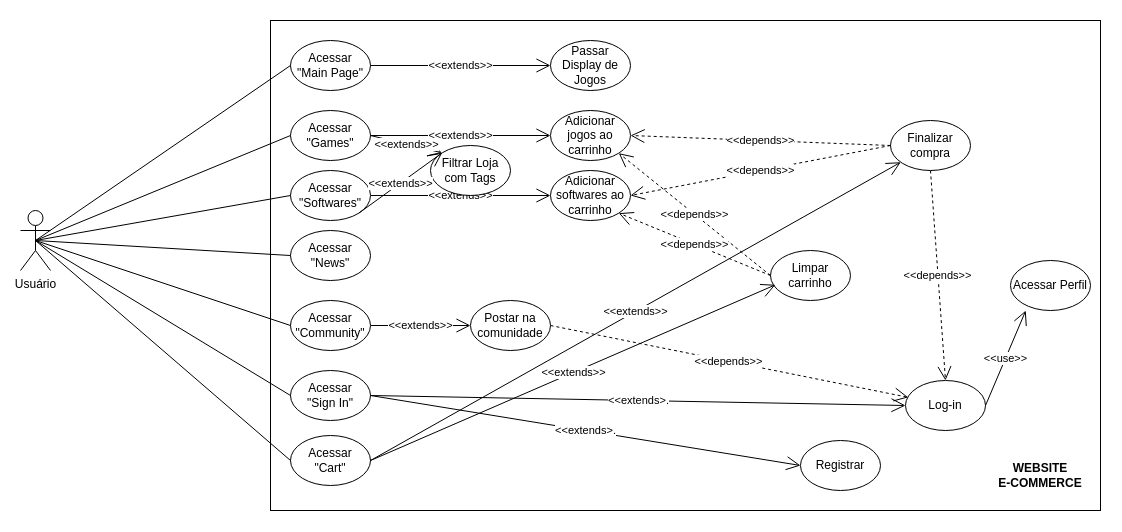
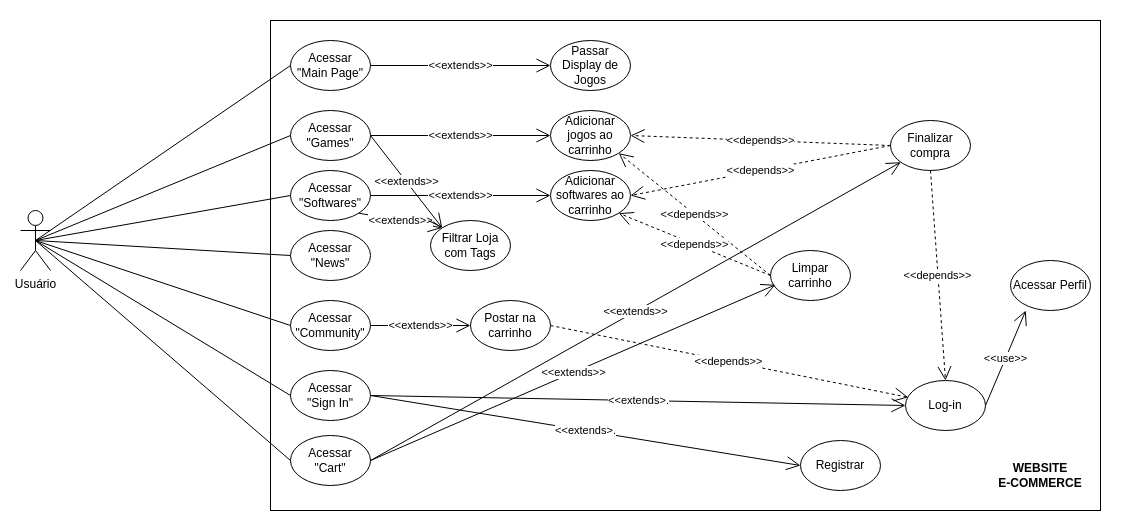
  <mxCell id="0" />
  <mxCell id="1" parent="0" />
  <mxCell id="2" value="" style="rounded=0;whiteSpace=wrap;html=1;" parent="1" vertex="1"><mxGeometry x="270" y="20" width="830" height="490" as="geometry" /></mxCell>
  <mxCell id="3" value="Usuário" style="shape=umlActor;verticalLabelPosition=bottom;verticalAlign=top;html=1;" parent="1" vertex="1"><mxGeometry x="20" y="210" width="30" height="60" as="geometry" /></mxCell>
  <mxCell id="4" value="Adicionar jogos ao carrinho" style="ellipse;whiteSpace=wrap;html=1;" parent="1" vertex="1"><mxGeometry x="550" y="110" width="80" height="50" as="geometry" /></mxCell>
  <mxCell id="5" value="Finalizar compra" style="ellipse;whiteSpace=wrap;html=1;" parent="1" vertex="1"><mxGeometry x="890" y="120" width="80" height="50" as="geometry" /></mxCell>
  <mxCell id="6" value="Acessar&lt;br&gt;&quot;Games&quot;" style="ellipse;whiteSpace=wrap;html=1;" parent="1" vertex="1"><mxGeometry x="290" y="110" width="80" height="50" as="geometry" /></mxCell>
  <mxCell id="7" value="Log-in" style="ellipse;whiteSpace=wrap;html=1;" parent="1" vertex="1"><mxGeometry x="905" y="380" width="80" height="50" as="geometry" /></mxCell>
  <mxCell id="8" value="&lt;font style=&quot;font-size: 12px;&quot;&gt;Limpar carrinho&lt;/font&gt;" style="ellipse;whiteSpace=wrap;html=1;" parent="1" vertex="1"><mxGeometry x="770" y="250" width="80" height="50" as="geometry" /></mxCell>
  <mxCell id="9" value="&amp;lt;&amp;lt;extends&amp;gt;&amp;gt;" style="endArrow=open;endSize=12;html=1;rounded=0;exitX=1;exitY=0.5;exitDx=0;exitDy=0;entryX=0;entryY=0.5;entryDx=0;entryDy=0;" parent="1" source="14" target="19" edge="1"><mxGeometry width="160" relative="1" as="geometry"><mxPoint x="491.27" y="170" as="sourcePoint" /><mxPoint x="430.004" y="182.392" as="targetPoint" /></mxGeometry></mxCell>
  <mxCell id="10" value="&amp;lt;&amp;lt;extends&amp;gt;&amp;gt;" style="endArrow=open;endSize=12;html=1;rounded=0;exitX=1;exitY=0.5;exitDx=0;exitDy=0;entryX=0;entryY=0.5;entryDx=0;entryDy=0;" parent="1" source="6" target="4" edge="1"><mxGeometry width="160" relative="1" as="geometry"><mxPoint x="418" y="203" as="sourcePoint" /><mxPoint x="369" y="173" as="targetPoint" /></mxGeometry></mxCell>
  <mxCell id="11" value="&amp;lt;&amp;lt;depends&amp;gt;&amp;gt;" style="endArrow=open;endSize=12;dashed=1;html=1;rounded=0;entryX=1;entryY=0.5;entryDx=0;entryDy=0;exitX=0;exitY=0.5;exitDx=0;exitDy=0;" parent="1" source="5" target="4" edge="1"><mxGeometry width="160" relative="1" as="geometry"><mxPoint x="530" y="285" as="sourcePoint" /><mxPoint x="380" y="285" as="targetPoint" /></mxGeometry></mxCell>
  <mxCell id="12" value="&amp;lt;&amp;lt;extends&amp;gt;&amp;gt;" style="endArrow=open;endSize=12;html=1;rounded=0;exitX=1;exitY=0.5;exitDx=0;exitDy=0;entryX=0;entryY=0.5;entryDx=0;entryDy=0;" parent="1" source="16" target="43" edge="1"><mxGeometry width="160" relative="1" as="geometry"><mxPoint x="561" y="257" as="sourcePoint" /><mxPoint x="489" y="233" as="targetPoint" /></mxGeometry></mxCell>
  <mxCell id="13" value="&amp;lt;&amp;lt;depends&amp;gt;&amp;gt;" style="endArrow=open;endSize=12;html=1;rounded=0;exitX=0;exitY=0.5;exitDx=0;exitDy=0;entryX=1;entryY=1;entryDx=0;entryDy=0;dashed=1;" parent="1" source="8" target="4" edge="1"><mxGeometry width="160" relative="1" as="geometry"><mxPoint x="550" y="275" as="sourcePoint" /><mxPoint x="380" y="275" as="targetPoint" /></mxGeometry></mxCell>
  <mxCell id="14" value="Acessar&lt;br&gt;&quot;Softwares&quot;" style="ellipse;whiteSpace=wrap;html=1;" vertex="1" parent="1"><mxGeometry x="290" y="170" width="80" height="50" as="geometry" /></mxCell>
  <mxCell id="15" value="Acessar&lt;br&gt;&quot;News&quot;" style="ellipse;whiteSpace=wrap;html=1;" vertex="1" parent="1"><mxGeometry x="290" y="230" width="80" height="50" as="geometry" /></mxCell>
  <mxCell id="16" value="Acessar&lt;br&gt;&quot;Community&quot;" style="ellipse;whiteSpace=wrap;html=1;" vertex="1" parent="1"><mxGeometry x="290" y="300" width="80" height="50" as="geometry" /></mxCell>
  <mxCell id="17" value="Acessar&lt;br&gt;&quot;Sign In&quot;" style="ellipse;whiteSpace=wrap;html=1;" vertex="1" parent="1"><mxGeometry x="290" y="370" width="80" height="50" as="geometry" /></mxCell>
  <mxCell id="18" value="Acessar&lt;br&gt;&quot;Cart&quot;" style="ellipse;whiteSpace=wrap;html=1;" vertex="1" parent="1"><mxGeometry x="290" y="435" width="80" height="50" as="geometry" /></mxCell>
  <mxCell id="19" value="Adicionar softwares ao carrinho" style="ellipse;whiteSpace=wrap;html=1;" vertex="1" parent="1"><mxGeometry x="550" y="170" width="80" height="50" as="geometry" /></mxCell>
  <mxCell id="20" value="&amp;lt;&amp;lt;extends&amp;gt;&amp;gt;" style="endArrow=open;endSize=12;html=1;rounded=0;entryX=0.062;entryY=0.686;entryDx=0;entryDy=0;entryPerimeter=0;" edge="1" parent="1" target="8"><mxGeometry width="160" relative="1" as="geometry"><mxPoint x="370" y="460" as="sourcePoint" /><mxPoint x="450" y="335" as="targetPoint" /></mxGeometry></mxCell>
  <mxCell id="21" value="&amp;lt;&amp;lt;depends&amp;gt;&amp;gt;" style="endArrow=open;endSize=12;dashed=1;html=1;rounded=0;entryX=1;entryY=0.5;entryDx=0;entryDy=0;exitX=0;exitY=0.5;exitDx=0;exitDy=0;" edge="1" parent="1" source="5" target="19"><mxGeometry width="160" relative="1" as="geometry"><mxPoint x="519" y="162" as="sourcePoint" /><mxPoint x="611" y="318" as="targetPoint" /></mxGeometry></mxCell>
  <mxCell id="22" value="&amp;lt;&amp;lt;extends&amp;gt;.&lt;br&gt;" style="endArrow=open;endSize=12;html=1;rounded=0;entryX=0;entryY=0.5;entryDx=0;entryDy=0;exitX=1;exitY=0.5;exitDx=0;exitDy=0;" edge="1" parent="1" source="17" target="7"><mxGeometry width="160" relative="1" as="geometry"><mxPoint x="380" y="470" as="sourcePoint" /><mxPoint x="611" y="352" as="targetPoint" /></mxGeometry></mxCell>
  <mxCell id="23" value="&amp;lt;&amp;lt;depends&amp;gt;&amp;gt;" style="endArrow=open;endSize=12;dashed=1;html=1;rounded=0;entryX=0.5;entryY=0;entryDx=0;entryDy=0;exitX=0.5;exitY=1;exitDx=0;exitDy=0;" edge="1" parent="1" source="5" target="7"><mxGeometry width="160" relative="1" as="geometry"><mxPoint x="380" y="405" as="sourcePoint" /><mxPoint x="760" y="405" as="targetPoint" /></mxGeometry></mxCell>
  <mxCell id="24" value="&amp;lt;&amp;lt;extends&amp;gt;." style="endArrow=open;endSize=12;html=1;rounded=0;exitX=1;exitY=0.5;exitDx=0;exitDy=0;entryX=0;entryY=0.5;entryDx=0;entryDy=0;" edge="1" parent="1" source="17" target="25"><mxGeometry width="160" relative="1" as="geometry"><mxPoint x="380" y="405" as="sourcePoint" /><mxPoint x="760" y="405" as="targetPoint" /></mxGeometry></mxCell>
  <mxCell id="25" value="Registrar" style="ellipse;whiteSpace=wrap;html=1;" vertex="1" parent="1"><mxGeometry x="800" y="440" width="80" height="50" as="geometry" /></mxCell>
  <mxCell id="26" value="Acessar&lt;br&gt;&quot;Main Page&quot;" style="ellipse;whiteSpace=wrap;html=1;" vertex="1" parent="1"><mxGeometry x="290" y="40" width="80" height="50" as="geometry" /></mxCell>
  <mxCell id="27" value="&amp;lt;&amp;lt;extends&amp;gt;&amp;gt;" style="endArrow=open;endSize=12;html=1;rounded=0;exitX=1;exitY=0.5;exitDx=0;exitDy=0;" edge="1" parent="1" source="26" target="28"><mxGeometry width="160" relative="1" as="geometry"><mxPoint x="380" y="145" as="sourcePoint" /><mxPoint x="450" y="145" as="targetPoint" /></mxGeometry></mxCell>
  <mxCell id="28" value="Passar Display de Jogos" style="ellipse;whiteSpace=wrap;html=1;" vertex="1" parent="1"><mxGeometry x="550" y="40" width="80" height="50" as="geometry" /></mxCell>
- <mxCell id="29" value="Filtrar Loja com Tags" style="ellipse;whiteSpace=wrap;html=1;" vertex="1" parent="1"><mxGeometry x="430" y="145" width="80" height="50" as="geometry" /></mxCell>
+ <mxCell id="29" value="Filtrar Loja com Tags" style="ellipse;whiteSpace=wrap;html=1;" vertex="1" parent="1"><mxGeometry x="430" y="220" width="80" height="50" as="geometry" /></mxCell>
  <mxCell id="30" value="&amp;lt;&amp;lt;extends&amp;gt;&amp;gt;" style="endArrow=open;endSize=12;html=1;rounded=0;exitX=1;exitY=1;exitDx=0;exitDy=0;entryX=0;entryY=0;entryDx=0;entryDy=0;" edge="1" parent="1" source="14" target="29"><mxGeometry width="160" relative="1" as="geometry"><mxPoint x="380" y="205" as="sourcePoint" /><mxPoint x="450" y="205" as="targetPoint" /></mxGeometry></mxCell>
  <mxCell id="31" value="&amp;lt;&amp;lt;extends&amp;gt;&amp;gt;" style="endArrow=open;endSize=12;html=1;rounded=0;exitX=1;exitY=0.5;exitDx=0;exitDy=0;entryX=0;entryY=0;entryDx=0;entryDy=0;" edge="1" parent="1" source="6" target="29"><mxGeometry width="160" relative="1" as="geometry"><mxPoint x="380" y="145" as="sourcePoint" /><mxPoint x="450" y="145" as="targetPoint" /></mxGeometry></mxCell>
  <mxCell id="32" value="" style="endArrow=none;html=1;rounded=0;exitX=0;exitY=0.5;exitDx=0;exitDy=0;entryX=0.5;entryY=0.5;entryDx=0;entryDy=0;entryPerimeter=0;" edge="1" parent="1" source="26" target="3"><mxGeometry width="50" height="50" relative="1" as="geometry"><mxPoint x="370" y="290" as="sourcePoint" /><mxPoint x="420" y="240" as="targetPoint" /></mxGeometry></mxCell>
  <mxCell id="33" value="" style="endArrow=none;html=1;rounded=0;exitX=0;exitY=0.5;exitDx=0;exitDy=0;entryX=0.5;entryY=0.5;entryDx=0;entryDy=0;entryPerimeter=0;" edge="1" parent="1" source="6" target="3"><mxGeometry width="50" height="50" relative="1" as="geometry"><mxPoint x="300" y="75" as="sourcePoint" /><mxPoint x="210" y="110" as="targetPoint" /></mxGeometry></mxCell>
  <mxCell id="34" value="" style="endArrow=none;html=1;rounded=0;exitX=0;exitY=0.5;exitDx=0;exitDy=0;entryX=0.5;entryY=0.5;entryDx=0;entryDy=0;entryPerimeter=0;" edge="1" parent="1" source="14" target="3"><mxGeometry width="50" height="50" relative="1" as="geometry"><mxPoint x="300" y="145" as="sourcePoint" /><mxPoint x="230" y="110" as="targetPoint" /></mxGeometry></mxCell>
  <mxCell id="35" value="" style="endArrow=none;html=1;rounded=0;exitX=0;exitY=0.5;exitDx=0;exitDy=0;entryX=0.5;entryY=0.5;entryDx=0;entryDy=0;entryPerimeter=0;" edge="1" parent="1" source="15" target="3"><mxGeometry width="50" height="50" relative="1" as="geometry"><mxPoint x="300" y="205" as="sourcePoint" /><mxPoint x="215" y="120" as="targetPoint" /></mxGeometry></mxCell>
  <mxCell id="36" value="" style="endArrow=none;html=1;rounded=0;exitX=0;exitY=0.5;exitDx=0;exitDy=0;entryX=0.5;entryY=0.5;entryDx=0;entryDy=0;entryPerimeter=0;" edge="1" parent="1" source="16" target="3"><mxGeometry width="50" height="50" relative="1" as="geometry"><mxPoint x="300" y="265" as="sourcePoint" /><mxPoint x="215" y="120" as="targetPoint" /></mxGeometry></mxCell>
  <mxCell id="37" value="" style="endArrow=none;html=1;rounded=0;exitX=0;exitY=0.5;exitDx=0;exitDy=0;entryX=0.5;entryY=0.5;entryDx=0;entryDy=0;entryPerimeter=0;" edge="1" parent="1" source="17" target="3"><mxGeometry width="50" height="50" relative="1" as="geometry"><mxPoint x="300" y="335" as="sourcePoint" /><mxPoint x="145" y="270" as="targetPoint" /></mxGeometry></mxCell>
  <mxCell id="38" value="" style="endArrow=none;html=1;rounded=0;exitX=0;exitY=0.5;exitDx=0;exitDy=0;entryX=0.5;entryY=0.5;entryDx=0;entryDy=0;entryPerimeter=0;" edge="1" parent="1" source="18" target="3"><mxGeometry width="50" height="50" relative="1" as="geometry"><mxPoint x="300" y="405" as="sourcePoint" /><mxPoint x="45" y="250" as="targetPoint" /></mxGeometry></mxCell>
  <mxCell id="39" value="&amp;lt;&amp;lt;depends&amp;gt;&amp;gt;" style="endArrow=open;endSize=12;dashed=1;html=1;rounded=0;entryX=0.035;entryY=0.337;entryDx=0;entryDy=0;exitX=1;exitY=0.5;exitDx=0;exitDy=0;entryPerimeter=0;" edge="1" parent="1" source="43" target="7"><mxGeometry width="160" relative="1" as="geometry"><mxPoint x="681" y="162" as="sourcePoint" /><mxPoint x="530" y="205" as="targetPoint" /></mxGeometry></mxCell>
  <mxCell id="40" value="&lt;b&gt;WEBSITE&lt;br&gt;E-COMMERCE&lt;br&gt;&lt;/b&gt;" style="text;html=1;strokeColor=none;fillColor=none;align=center;verticalAlign=middle;whiteSpace=wrap;rounded=0;" vertex="1" parent="1"><mxGeometry x="990" y="460" width="100" height="30" as="geometry" /></mxCell>
  <mxCell id="41" value="&amp;lt;&amp;lt;extends&amp;gt;&amp;gt;" style="endArrow=open;endSize=12;html=1;rounded=0;exitX=1;exitY=0.5;exitDx=0;exitDy=0;" edge="1" parent="1" source="18" target="5"><mxGeometry width="160" relative="1" as="geometry"><mxPoint x="380" y="405" as="sourcePoint" /><mxPoint x="870" y="405" as="targetPoint" /></mxGeometry></mxCell>
  <mxCell id="42" value="&amp;lt;&amp;lt;depends&amp;gt;&amp;gt;" style="endArrow=open;endSize=12;html=1;rounded=0;exitX=0;exitY=0.5;exitDx=0;exitDy=0;entryX=1;entryY=1;entryDx=0;entryDy=0;dashed=1;" edge="1" parent="1" source="8" target="19"><mxGeometry width="160" relative="1" as="geometry"><mxPoint x="519" y="162" as="sourcePoint" /><mxPoint x="611" y="318" as="targetPoint" /></mxGeometry></mxCell>
- <mxCell id="43" value="Postar na comunidade" style="ellipse;whiteSpace=wrap;html=1;" parent="1" vertex="1"><mxGeometry x="470" y="300" width="80" height="50" as="geometry" /></mxCell>
+ <mxCell id="43" value="Postar na carrinho" style="ellipse;whiteSpace=wrap;html=1;" parent="1" vertex="1"><mxGeometry x="470" y="300" width="80" height="50" as="geometry" /></mxCell>
  <mxCell id="44" value="Acessar Perfil" style="ellipse;whiteSpace=wrap;html=1;" vertex="1" parent="1"><mxGeometry x="1010" y="260" width="80" height="50" as="geometry" /></mxCell>
  <mxCell id="45" value="&amp;lt;&amp;lt;use&amp;gt;&amp;gt;" style="endArrow=open;endSize=12;html=1;rounded=0;entryX=0.191;entryY=1.001;entryDx=0;entryDy=0;exitX=1;exitY=0.5;exitDx=0;exitDy=0;entryPerimeter=0;" edge="1" parent="1" source="7" target="44"><mxGeometry x="-0.003" width="160" relative="1" as="geometry"><mxPoint x="380" y="405" as="sourcePoint" /><mxPoint x="900" y="405" as="targetPoint" /><mxPoint as="offset" /></mxGeometry></mxCell>
